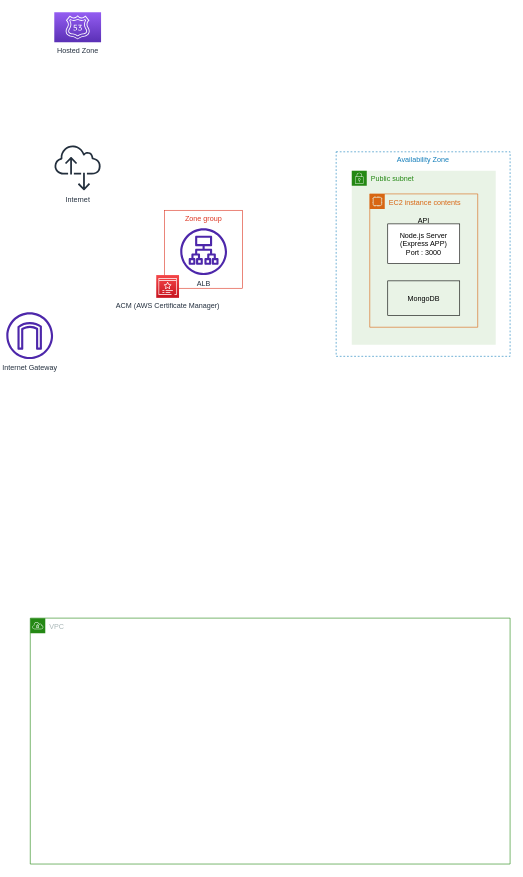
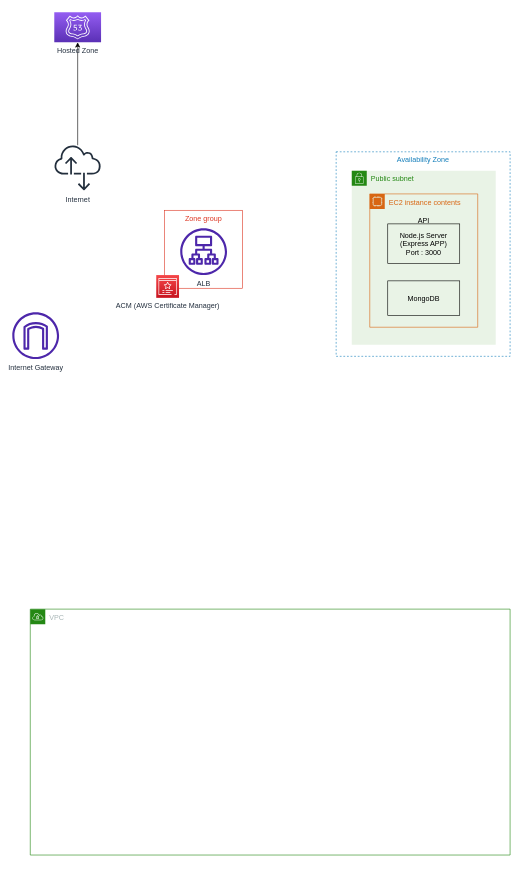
  <mxCell id="0" />
  <mxCell id="1" parent="0" />
+ <mxCell id="2" style="edgeStyle=orthogonalEdgeStyle;rounded=0;orthogonalLoop=1;jettySize=auto;html=1;entryX=0.5;entryY=1;entryDx=0;entryDy=0;entryPerimeter=0;" edge="1" parent="1" source="3" target="4"><mxGeometry relative="1" as="geometry" /></mxCell>
  <mxCell id="3" value="Internet" style="sketch=0;outlineConnect=0;fontColor=#232F3E;gradientColor=none;fillColor=#232F3D;strokeColor=none;dashed=0;verticalLabelPosition=bottom;verticalAlign=top;align=center;html=1;fontSize=12;fontStyle=0;aspect=fixed;pointerEvents=1;shape=mxgraph.aws4.internet_alt2;" vertex="1" parent="1"><mxGeometry x="90" y="240" width="78" height="78" as="geometry" /></mxCell>
  <mxCell id="4" value="Hosted Zone" style="sketch=0;points=[[0,0,0],[0.25,0,0],[0.5,0,0],[0.75,0,0],[1,0,0],[0,1,0],[0.25,1,0],[0.5,1,0],[0.75,1,0],[1,1,0],[0,0.25,0],[0,0.5,0],[0,0.75,0],[1,0.25,0],[1,0.5,0],[1,0.75,0]];outlineConnect=0;fontColor=#232F3E;gradientColor=#945DF2;gradientDirection=north;fillColor=#5A30B5;strokeColor=#ffffff;dashed=0;verticalLabelPosition=bottom;verticalAlign=top;align=center;html=1;fontSize=12;fontStyle=0;aspect=fixed;shape=mxgraph.aws4.resourceIcon;resIcon=mxgraph.aws4.route_53;" vertex="1" parent="1"><mxGeometry x="90" y="20" width="78" height="50" as="geometry" /></mxCell>
- <mxCell id="5" value="VPC" style="points=[[0,0],[0.25,0],[0.5,0],[0.75,0],[1,0],[1,0.25],[1,0.5],[1,0.75],[1,1],[0.75,1],[0.5,1],[0.25,1],[0,1],[0,0.75],[0,0.5],[0,0.25]];outlineConnect=0;gradientColor=none;html=1;whiteSpace=wrap;fontSize=12;fontStyle=0;container=1;pointerEvents=0;collapsible=0;recursiveResize=0;shape=mxgraph.aws4.group;grIcon=mxgraph.aws4.group_vpc;strokeColor=#248814;fillColor=none;verticalAlign=top;align=left;spacingLeft=30;fontColor=#AAB7B8;dashed=0;" vertex="1" parent="1"><mxGeometry x="50" y="1030" width="800" height="410" as="geometry" /></mxCell>
- <mxCell id="6" value="Internet Gateway" style="sketch=0;outlineConnect=0;fontColor=#232F3E;gradientColor=none;fillColor=#4D27AA;strokeColor=none;dashed=0;verticalLabelPosition=bottom;verticalAlign=top;align=center;html=1;fontSize=12;fontStyle=0;aspect=fixed;pointerEvents=1;shape=mxgraph.aws4.internet_gateway;" vertex="1" parent="1"><mxGeometry x="10" y="520" width="78" height="78" as="geometry" /></mxCell>
+ <mxCell id="5" value="VPC" style="points=[[0,0],[0.25,0],[0.5,0],[0.75,0],[1,0],[1,0.25],[1,0.5],[1,0.75],[1,1],[0.75,1],[0.5,1],[0.25,1],[0,1],[0,0.75],[0,0.5],[0,0.25]];outlineConnect=0;gradientColor=none;html=1;whiteSpace=wrap;fontSize=12;fontStyle=0;container=1;pointerEvents=0;collapsible=0;recursiveResize=0;shape=mxgraph.aws4.group;grIcon=mxgraph.aws4.group_vpc;strokeColor=#248814;fillColor=none;verticalAlign=top;align=left;spacingLeft=30;fontColor=#AAB7B8;dashed=0;" vertex="1" parent="1"><mxGeometry x="50" y="1015" width="800" height="410" as="geometry" /></mxCell>
+ <mxCell id="6" value="Internet Gateway" style="sketch=0;outlineConnect=0;fontColor=#232F3E;gradientColor=none;fillColor=#4D27AA;strokeColor=none;dashed=0;verticalLabelPosition=bottom;verticalAlign=top;align=center;html=1;fontSize=12;fontStyle=0;aspect=fixed;pointerEvents=1;shape=mxgraph.aws4.internet_gateway;" vertex="1" parent="1"><mxGeometry x="20" y="520" width="78" height="78" as="geometry" /></mxCell>
  <mxCell id="7" value="" style="group" vertex="1" connectable="0" parent="1"><mxGeometry x="260" y="350" width="144" height="146" as="geometry" /></mxCell>
  <mxCell id="8" value="Zone group" style="fillColor=none;strokeColor=#DD3522;verticalAlign=top;fontStyle=0;fontColor=#DD3522;" vertex="1" parent="7"><mxGeometry x="14" width="130" height="130" as="geometry" /></mxCell>
  <mxCell id="9" value="ACM (AWS Certificate Manager)" style="sketch=0;points=[[0,0,0],[0.25,0,0],[0.5,0,0],[0.75,0,0],[1,0,0],[0,1,0],[0.25,1,0],[0.5,1,0],[0.75,1,0],[1,1,0],[0,0.25,0],[0,0.5,0],[0,0.75,0],[1,0.25,0],[1,0.5,0],[1,0.75,0]];outlineConnect=0;fontColor=#232F3E;gradientColor=#F54749;gradientDirection=north;fillColor=#C7131F;strokeColor=#ffffff;dashed=0;verticalLabelPosition=bottom;verticalAlign=top;align=center;html=1;fontSize=12;fontStyle=0;aspect=fixed;shape=mxgraph.aws4.resourceIcon;resIcon=mxgraph.aws4.certificate_manager_3;" vertex="1" parent="7"><mxGeometry y="108" width="38" height="38" as="geometry" /></mxCell>
  <mxCell id="10" value="ALB" style="sketch=0;outlineConnect=0;fontColor=#232F3E;gradientColor=none;fillColor=#4D27AA;strokeColor=none;dashed=0;verticalLabelPosition=bottom;verticalAlign=top;align=center;html=1;fontSize=12;fontStyle=0;aspect=fixed;pointerEvents=1;shape=mxgraph.aws4.application_load_balancer;" vertex="1" parent="7"><mxGeometry x="40" y="30" width="78" height="78" as="geometry" /></mxCell>
  <mxCell id="11" value="" style="group" vertex="1" connectable="0" parent="1"><mxGeometry x="560" y="252.5" width="290" height="341" as="geometry" /></mxCell>
  <mxCell id="12" value="Availability Zone" style="fillColor=none;strokeColor=#147EBA;dashed=1;verticalAlign=top;fontStyle=0;fontColor=#147EBA;" vertex="1" parent="11"><mxGeometry width="290" height="341" as="geometry" /></mxCell>
  <mxCell id="13" value="" style="group" vertex="1" connectable="0" parent="11"><mxGeometry x="26" y="31.5" width="240" height="290" as="geometry" /></mxCell>
  <mxCell id="14" value="Public subnet" style="points=[[0,0],[0.25,0],[0.5,0],[0.75,0],[1,0],[1,0.25],[1,0.5],[1,0.75],[1,1],[0.75,1],[0.5,1],[0.25,1],[0,1],[0,0.75],[0,0.5],[0,0.25]];outlineConnect=0;gradientColor=none;html=1;whiteSpace=wrap;fontSize=12;fontStyle=0;container=1;pointerEvents=0;collapsible=0;recursiveResize=0;shape=mxgraph.aws4.group;grIcon=mxgraph.aws4.group_security_group;grStroke=0;strokeColor=#248814;fillColor=#E9F3E6;verticalAlign=top;align=left;spacingLeft=30;fontColor=#248814;dashed=0;" vertex="1" parent="13"><mxGeometry width="240" height="290.0" as="geometry" /></mxCell>
  <mxCell id="15" value="EC2 instance contents" style="points=[[0,0],[0.25,0],[0.5,0],[0.75,0],[1,0],[1,0.25],[1,0.5],[1,0.75],[1,1],[0.75,1],[0.5,1],[0.25,1],[0,1],[0,0.75],[0,0.5],[0,0.25]];outlineConnect=0;gradientColor=none;html=1;whiteSpace=wrap;fontSize=12;fontStyle=0;container=1;pointerEvents=0;collapsible=0;recursiveResize=0;shape=mxgraph.aws4.group;grIcon=mxgraph.aws4.group_ec2_instance_contents;strokeColor=#D86613;fillColor=none;verticalAlign=top;align=left;spacingLeft=30;fontColor=#D86613;dashed=0;" vertex="1" parent="13"><mxGeometry x="30" y="38.667" width="180" height="222.333" as="geometry" /></mxCell>
- <mxCell id="16" value="Node.js Server&lt;br&gt;(Express APP)&lt;br&gt;Port : 3000" style="rounded=0;whiteSpace=wrap;html=1;" vertex="1" parent="15"><mxGeometry x="30" y="50" width="120" height="66" as="geometry" /></mxCell>
+ <mxCell id="16" value="Node.js Server&lt;br&gt;(Express APP)&lt;br&gt;Port : 3000" style="rounded=0;whiteSpace=wrap;html=1;fillColor=#e9f3e6;" vertex="1" parent="15"><mxGeometry x="30" y="50" width="120" height="66" as="geometry" /></mxCell>
  <mxCell id="17" value="MongoDB" style="rounded=0;whiteSpace=wrap;html=1;fillColor=#e9f3e6;" vertex="1" parent="15"><mxGeometry x="30" y="145" width="120" height="58" as="geometry" /></mxCell>
  <mxCell id="18" value="API" style="text;html=1;strokeColor=none;fillColor=none;align=center;verticalAlign=middle;whiteSpace=wrap;rounded=0;" vertex="1" parent="13"><mxGeometry x="90" y="69.996" width="60" height="29" as="geometry" /></mxCell>
